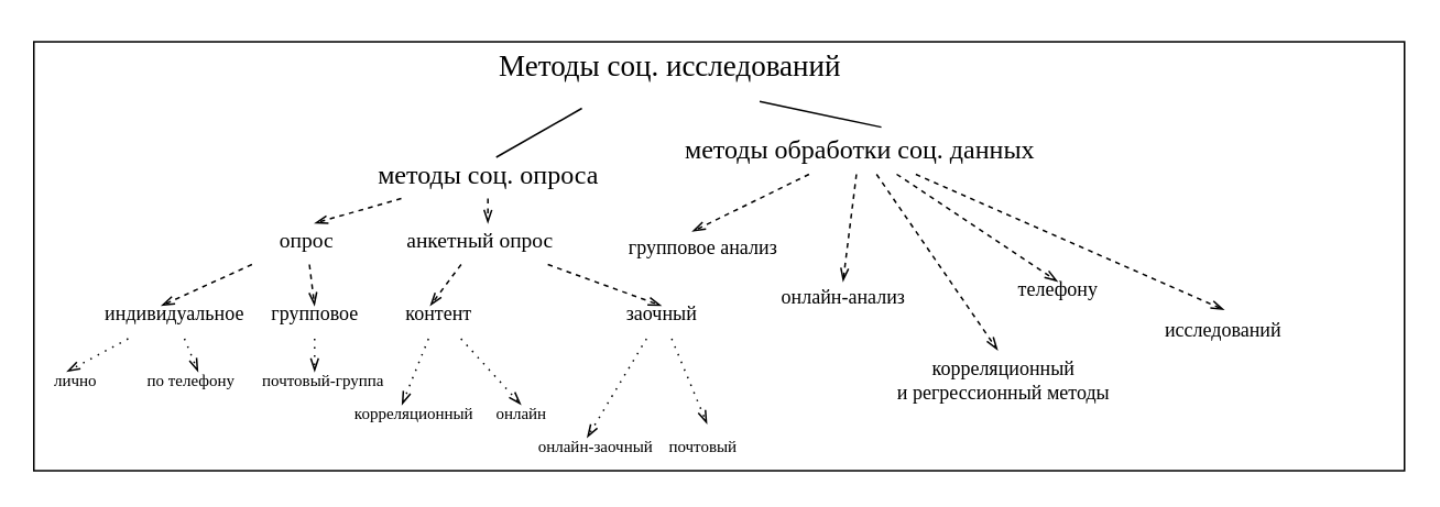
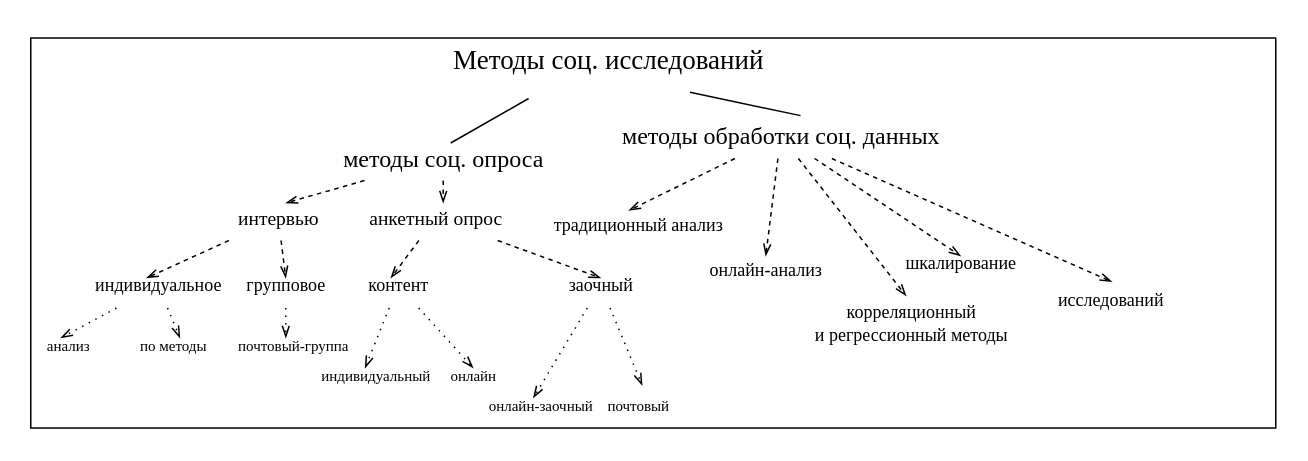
  <mxCell id="0" />
  <mxCell id="1" parent="0" />
  <mxCell id="2" value="" style="rounded=0;whiteSpace=wrap;html=1;fontFamily=Helvetica;fontSize=11;fontColor=default;" vertex="1" parent="1"><mxGeometry x="20" y="24.68" width="830" height="260" as="geometry" /></mxCell>
  <mxCell id="3" style="rounded=0;orthogonalLoop=1;jettySize=auto;html=1;endArrow=none;endFill=0;exitX=0.269;exitY=1.125;exitDx=0;exitDy=0;exitPerimeter=0;" edge="1" parent="1" source="4"><mxGeometry relative="1" as="geometry"><mxPoint x="408.39" y="75" as="sourcePoint" /><mxPoint x="300" y="94.68" as="targetPoint" /><Array as="points" /></mxGeometry></mxCell>
  <mxCell id="4" value="&lt;font style=&quot;font-size: 18px;&quot; face=&quot;Times New Roman&quot;&gt;Методы соц. исследований&lt;/font&gt;" style="text;html=1;align=center;verticalAlign=middle;resizable=0;points=[];autosize=1;strokeColor=none;fillColor=none;" vertex="1" parent="1"><mxGeometry x="290" y="20" width="230" height="40" as="geometry" /></mxCell>
  <mxCell id="5" value="&lt;font face=&quot;Times New Roman&quot;&gt;&lt;span style=&quot;font-size: 16px;&quot;&gt;методы соц. опроса&lt;/span&gt;&lt;/font&gt;" style="text;html=1;align=center;verticalAlign=middle;resizable=0;points=[];autosize=1;strokeColor=none;fillColor=none;" vertex="1" parent="1"><mxGeometry x="215" y="89.68" width="160" height="30" as="geometry" /></mxCell>
- <mxCell id="6" value="&lt;font style=&quot;font-size: 13px;&quot; face=&quot;Times New Roman&quot;&gt;опрос&lt;/font&gt;" style="text;html=1;align=center;verticalAlign=middle;resizable=0;points=[];autosize=1;strokeColor=none;fillColor=none;strokeWidth=0;" vertex="1" parent="1"><mxGeometry x="145" y="129.68" width="80" height="30" as="geometry" /></mxCell>
+ <mxCell id="6" value="&lt;font style=&quot;font-size: 13px;&quot; face=&quot;Times New Roman&quot;&gt;интервью&lt;/font&gt;" style="text;html=1;align=center;verticalAlign=middle;resizable=0;points=[];autosize=1;strokeColor=none;fillColor=none;strokeWidth=0;" vertex="1" parent="1"><mxGeometry x="145" y="129.68" width="80" height="30" as="geometry" /></mxCell>
  <mxCell id="7" style="rounded=0;orthogonalLoop=1;jettySize=auto;html=1;dashed=1;endArrow=openThin;endFill=0;" edge="1" parent="1" source="5"><mxGeometry relative="1" as="geometry"><mxPoint x="190" y="134.68" as="targetPoint" /></mxGeometry></mxCell>
  <mxCell id="8" value="&lt;font style=&quot;font-size: 13px;&quot; face=&quot;Times New Roman&quot;&gt;анкетный опрос&lt;/font&gt;" style="text;html=1;align=center;verticalAlign=middle;resizable=0;points=[];autosize=1;strokeColor=none;fillColor=none;strokeWidth=0;" vertex="1" parent="1"><mxGeometry x="235" y="129.68" width="110" height="30" as="geometry" /></mxCell>
  <mxCell id="9" style="edgeStyle=none;shape=connector;rounded=0;orthogonalLoop=1;jettySize=auto;html=1;entryX=0.545;entryY=0.167;entryDx=0;entryDy=0;entryPerimeter=0;dashed=1;labelBackgroundColor=default;strokeColor=default;align=center;verticalAlign=middle;fontFamily=Helvetica;fontSize=11;fontColor=default;endArrow=openThin;endFill=0;" edge="1" parent="1" source="5" target="8"><mxGeometry relative="1" as="geometry" /></mxCell>
  <mxCell id="10" value="&lt;font style=&quot;font-size: 16px;&quot; face=&quot;Times New Roman&quot;&gt;методы обработки соц. данных&lt;/font&gt;" style="text;html=1;align=center;verticalAlign=middle;resizable=0;points=[];autosize=1;strokeColor=none;fillColor=none;" vertex="1" parent="1"><mxGeometry x="400" y="75" width="240" height="30" as="geometry" /></mxCell>
  <mxCell id="11" style="edgeStyle=none;shape=connector;rounded=0;orthogonalLoop=1;jettySize=auto;html=1;labelBackgroundColor=default;strokeColor=default;align=center;verticalAlign=middle;fontFamily=Helvetica;fontSize=11;fontColor=default;endArrow=none;endFill=0;exitX=0.737;exitY=1.021;exitDx=0;exitDy=0;exitPerimeter=0;entryX=0.555;entryY=0.047;entryDx=0;entryDy=0;entryPerimeter=0;" edge="1" parent="1" source="4" target="10"><mxGeometry relative="1" as="geometry"><mxPoint x="605" y="185" as="targetPoint" /><mxPoint x="639.05" y="175" as="sourcePoint" /></mxGeometry></mxCell>
- <mxCell id="12" value="&lt;font style=&quot;font-size: 12px;&quot; face=&quot;Times New Roman&quot;&gt;групповое анализ&lt;/font&gt;" style="text;html=1;align=center;verticalAlign=middle;resizable=0;points=[];autosize=1;strokeColor=none;fillColor=none;strokeWidth=0;" vertex="1" parent="1"><mxGeometry x="355" y="134.68" width="140" height="30" as="geometry" /></mxCell>
+ <mxCell id="12" value="&lt;font style=&quot;font-size: 12px;&quot; face=&quot;Times New Roman&quot;&gt;традиционный анализ&lt;/font&gt;" style="text;html=1;align=center;verticalAlign=middle;resizable=0;points=[];autosize=1;strokeColor=none;fillColor=none;strokeWidth=0;" vertex="1" parent="1"><mxGeometry x="355" y="134.68" width="140" height="30" as="geometry" /></mxCell>
  <mxCell id="13" style="edgeStyle=none;shape=connector;rounded=0;orthogonalLoop=1;jettySize=auto;html=1;entryX=0.455;entryY=0.167;entryDx=0;entryDy=0;entryPerimeter=0;labelBackgroundColor=default;strokeColor=default;align=center;verticalAlign=middle;fontFamily=Helvetica;fontSize=11;fontColor=default;endArrow=openThin;endFill=0;dashed=1;" edge="1" parent="1" source="10" target="12"><mxGeometry relative="1" as="geometry" /></mxCell>
  <mxCell id="14" value="&lt;font style=&quot;font-size: 12px;&quot; face=&quot;Times New Roman&quot;&gt;индивидуальное&lt;/font&gt;" style="text;html=1;align=center;verticalAlign=middle;resizable=0;points=[];autosize=1;strokeColor=none;fillColor=none;strokeWidth=0;" vertex="1" parent="1"><mxGeometry x="50" y="174.68" width="110" height="30" as="geometry" /></mxCell>
  <mxCell id="15" style="edgeStyle=none;shape=connector;rounded=0;orthogonalLoop=1;jettySize=auto;html=1;entryX=0.429;entryY=0.333;entryDx=0;entryDy=0;entryPerimeter=0;labelBackgroundColor=default;strokeColor=default;align=center;verticalAlign=middle;fontFamily=Helvetica;fontSize=11;fontColor=default;endArrow=openThin;endFill=0;dashed=1;" edge="1" parent="1" source="6" target="14"><mxGeometry relative="1" as="geometry" /></mxCell>
  <mxCell id="16" value="&lt;font style=&quot;font-size: 12px;&quot; face=&quot;Times New Roman&quot;&gt;групповое&lt;/font&gt;" style="text;html=1;align=center;verticalAlign=middle;resizable=0;points=[];autosize=1;strokeColor=none;fillColor=none;strokeWidth=0;" vertex="1" parent="1"><mxGeometry x="150" y="174.68" width="80" height="30" as="geometry" /></mxCell>
  <mxCell id="17" style="edgeStyle=none;shape=connector;rounded=0;orthogonalLoop=1;jettySize=auto;html=1;entryX=0.5;entryY=0.333;entryDx=0;entryDy=0;entryPerimeter=0;labelBackgroundColor=default;strokeColor=default;align=center;verticalAlign=middle;fontFamily=Helvetica;fontSize=11;fontColor=default;endArrow=openThin;endFill=0;dashed=1;" edge="1" parent="1" source="6" target="16"><mxGeometry relative="1" as="geometry" /></mxCell>
- <mxCell id="18" value="&lt;font style=&quot;font-size: 10px;&quot; face=&quot;Times New Roman&quot;&gt;лично&lt;/font&gt;" style="text;html=1;align=center;verticalAlign=middle;resizable=0;points=[];autosize=1;strokeColor=none;fillColor=none;strokeWidth=0;" vertex="1" parent="1"><mxGeometry x="20" y="214.68" width="50" height="30" as="geometry" /></mxCell>
- <mxCell id="19" value="&lt;font style=&quot;font-size: 10px;&quot; face=&quot;Times New Roman&quot;&gt;по телефону&lt;/font&gt;" style="text;html=1;align=center;verticalAlign=middle;resizable=0;points=[];autosize=1;strokeColor=none;fillColor=none;strokeWidth=0;" vertex="1" parent="1"><mxGeometry x="75" y="214.68" width="80" height="30" as="geometry" /></mxCell>
+ <mxCell id="18" value="&lt;font style=&quot;font-size: 10px;&quot; face=&quot;Times New Roman&quot;&gt;анализ&lt;/font&gt;" style="text;html=1;align=center;verticalAlign=middle;resizable=0;points=[];autosize=1;strokeColor=none;fillColor=none;strokeWidth=0;" vertex="1" parent="1"><mxGeometry x="20" y="214.68" width="50" height="30" as="geometry" /></mxCell>
+ <mxCell id="19" value="&lt;font style=&quot;font-size: 10px;&quot; face=&quot;Times New Roman&quot;&gt;по методы&lt;/font&gt;" style="text;html=1;align=center;verticalAlign=middle;resizable=0;points=[];autosize=1;strokeColor=none;fillColor=none;strokeWidth=0;" vertex="1" parent="1"><mxGeometry x="75" y="214.68" width="80" height="30" as="geometry" /></mxCell>
  <mxCell id="20" style="edgeStyle=none;shape=connector;rounded=0;orthogonalLoop=1;jettySize=auto;html=1;entryX=0.4;entryY=0.333;entryDx=0;entryDy=0;entryPerimeter=0;labelBackgroundColor=default;strokeColor=default;align=center;verticalAlign=middle;fontFamily=Helvetica;fontSize=11;fontColor=default;endArrow=openThin;endFill=0;dashed=1;dashPattern=1 4;" edge="1" parent="1" source="14" target="18"><mxGeometry relative="1" as="geometry" /></mxCell>
  <mxCell id="21" style="edgeStyle=none;shape=connector;rounded=0;orthogonalLoop=1;jettySize=auto;html=1;entryX=0.556;entryY=0.333;entryDx=0;entryDy=0;entryPerimeter=0;labelBackgroundColor=default;strokeColor=default;align=center;verticalAlign=middle;fontFamily=Helvetica;fontSize=11;fontColor=default;endArrow=openThin;endFill=0;dashed=1;dashPattern=1 4;" edge="1" parent="1" source="14" target="19"><mxGeometry relative="1" as="geometry" /></mxCell>
  <mxCell id="22" value="&lt;font style=&quot;font-size: 10px;&quot; face=&quot;Times New Roman&quot;&gt;почтовый-группа&lt;/font&gt;" style="text;html=1;align=center;verticalAlign=middle;resizable=0;points=[];autosize=1;strokeColor=none;fillColor=none;strokeWidth=0;" vertex="1" parent="1"><mxGeometry x="155" y="214.68" width="80" height="30" as="geometry" /></mxCell>
  <mxCell id="23" style="edgeStyle=none;shape=connector;rounded=0;orthogonalLoop=1;jettySize=auto;html=1;entryX=0.438;entryY=0.333;entryDx=0;entryDy=0;entryPerimeter=0;labelBackgroundColor=default;strokeColor=default;align=center;verticalAlign=middle;fontFamily=Helvetica;fontSize=11;fontColor=default;endArrow=openThin;endFill=0;dashed=1;dashPattern=1 4;" edge="1" parent="1" source="16" target="22"><mxGeometry relative="1" as="geometry" /></mxCell>
  <mxCell id="24" value="&lt;font style=&quot;font-size: 12px;&quot; face=&quot;Times New Roman&quot;&gt;контент&lt;/font&gt;" style="text;html=1;align=center;verticalAlign=middle;resizable=0;points=[];autosize=1;strokeColor=none;fillColor=none;strokeWidth=0;" vertex="1" parent="1"><mxGeometry x="235" y="174.68" width="60" height="30" as="geometry" /></mxCell>
  <mxCell id="25" value="&lt;font style=&quot;font-size: 12px;&quot; face=&quot;Times New Roman&quot;&gt;заочный&lt;/font&gt;" style="text;html=1;align=center;verticalAlign=middle;resizable=0;points=[];autosize=1;strokeColor=none;fillColor=none;strokeWidth=0;" vertex="1" parent="1"><mxGeometry x="365" y="174.68" width="70" height="30" as="geometry" /></mxCell>
  <mxCell id="26" style="edgeStyle=none;shape=connector;rounded=0;orthogonalLoop=1;jettySize=auto;html=1;entryX=0.417;entryY=0.333;entryDx=0;entryDy=0;entryPerimeter=0;labelBackgroundColor=default;strokeColor=default;align=center;verticalAlign=middle;fontFamily=Helvetica;fontSize=11;fontColor=default;endArrow=openThin;endFill=0;dashed=1;" edge="1" parent="1" source="8" target="24"><mxGeometry relative="1" as="geometry" /></mxCell>
  <mxCell id="27" style="edgeStyle=none;shape=connector;rounded=0;orthogonalLoop=1;jettySize=auto;html=1;entryX=0.5;entryY=0.333;entryDx=0;entryDy=0;entryPerimeter=0;labelBackgroundColor=default;strokeColor=default;align=center;verticalAlign=middle;fontFamily=Helvetica;fontSize=11;fontColor=default;endArrow=openThin;endFill=0;dashed=1;" edge="1" parent="1" source="8" target="25"><mxGeometry relative="1" as="geometry" /></mxCell>
- <mxCell id="28" value="&lt;font style=&quot;font-size: 10px;&quot; face=&quot;Times New Roman&quot;&gt;корреляционный&lt;/font&gt;" style="text;html=1;align=center;verticalAlign=middle;resizable=0;points=[];autosize=1;strokeColor=none;fillColor=none;strokeWidth=0;" vertex="1" parent="1"><mxGeometry x="200" y="234.68" width="100" height="30" as="geometry" /></mxCell>
+ <mxCell id="28" value="&lt;font style=&quot;font-size: 10px;&quot; face=&quot;Times New Roman&quot;&gt;индивидуальный&lt;/font&gt;" style="text;html=1;align=center;verticalAlign=middle;resizable=0;points=[];autosize=1;strokeColor=none;fillColor=none;strokeWidth=0;" vertex="1" parent="1"><mxGeometry x="200" y="234.68" width="100" height="30" as="geometry" /></mxCell>
  <mxCell id="29" style="edgeStyle=none;shape=connector;rounded=0;orthogonalLoop=1;jettySize=auto;html=1;entryX=0.429;entryY=0.333;entryDx=0;entryDy=0;entryPerimeter=0;labelBackgroundColor=default;strokeColor=default;align=center;verticalAlign=middle;fontFamily=Helvetica;fontSize=11;fontColor=default;endArrow=openThin;endFill=0;dashed=1;dashPattern=1 4;" edge="1" parent="1" source="24" target="28"><mxGeometry relative="1" as="geometry"><mxPoint x="282" y="244.68" as="sourcePoint" /></mxGeometry></mxCell>
  <mxCell id="30" value="&lt;font style=&quot;font-size: 10px;&quot; face=&quot;Times New Roman&quot;&gt;онлайн&lt;/font&gt;" style="text;html=1;align=center;verticalAlign=middle;resizable=0;points=[];autosize=1;strokeColor=none;fillColor=none;strokeWidth=0;" vertex="1" parent="1"><mxGeometry x="280" y="234.68" width="70" height="30" as="geometry" /></mxCell>
  <mxCell id="31" style="edgeStyle=none;shape=connector;rounded=0;orthogonalLoop=1;jettySize=auto;html=1;entryX=0.5;entryY=0.333;entryDx=0;entryDy=0;entryPerimeter=0;labelBackgroundColor=default;strokeColor=default;align=center;verticalAlign=middle;fontFamily=Helvetica;fontSize=11;fontColor=default;endArrow=openThin;endFill=0;dashed=1;dashPattern=1 4;" edge="1" parent="1" source="24" target="30"><mxGeometry relative="1" as="geometry"><mxPoint x="317" y="244.68" as="sourcePoint" /></mxGeometry></mxCell>
  <mxCell id="32" value="&lt;font style=&quot;font-size: 10px;&quot; face=&quot;Times New Roman&quot;&gt;почтовый&lt;/font&gt;" style="text;html=1;align=center;verticalAlign=middle;resizable=0;points=[];autosize=1;strokeColor=none;fillColor=none;strokeWidth=0;" vertex="1" parent="1"><mxGeometry x="395" y="254.68" width="60" height="30" as="geometry" /></mxCell>
  <mxCell id="33" value="&lt;font style=&quot;font-size: 10px;&quot; face=&quot;Times New Roman&quot;&gt;онлайн-заочный&lt;/font&gt;" style="text;html=1;align=center;verticalAlign=middle;resizable=0;points=[];autosize=1;strokeColor=none;fillColor=none;strokeWidth=0;" vertex="1" parent="1"><mxGeometry x="320" y="254.68" width="80" height="30" as="geometry" /></mxCell>
  <mxCell id="34" style="edgeStyle=none;shape=connector;rounded=0;orthogonalLoop=1;jettySize=auto;html=1;labelBackgroundColor=default;strokeColor=default;align=center;verticalAlign=middle;fontFamily=Helvetica;fontSize=11;fontColor=default;endArrow=openThin;endFill=0;dashed=1;dashPattern=1 4;entryX=0.544;entryY=0.053;entryDx=0;entryDy=0;entryPerimeter=0;" edge="1" parent="1" source="25" target="32"><mxGeometry relative="1" as="geometry"><mxPoint x="410" y="264.68" as="targetPoint" /></mxGeometry></mxCell>
  <mxCell id="35" style="edgeStyle=none;shape=connector;rounded=0;orthogonalLoop=1;jettySize=auto;html=1;entryX=0.438;entryY=0.333;entryDx=0;entryDy=0;entryPerimeter=0;labelBackgroundColor=default;strokeColor=default;align=center;verticalAlign=middle;fontFamily=Helvetica;fontSize=11;fontColor=default;endArrow=openThin;endFill=0;dashed=1;dashPattern=1 4;" edge="1" parent="1" source="25" target="33"><mxGeometry relative="1" as="geometry" /></mxCell>
  <mxCell id="36" value="&lt;font style=&quot;font-size: 12px;&quot; face=&quot;Times New Roman&quot;&gt;онлайн-анализ&lt;/font&gt;" style="text;html=1;align=center;verticalAlign=middle;resizable=0;points=[];autosize=1;strokeColor=none;fillColor=none;strokeWidth=0;" vertex="1" parent="1"><mxGeometry x="460" y="164.68" width="100" height="30" as="geometry" /></mxCell>
  <mxCell id="37" style="edgeStyle=none;shape=connector;rounded=0;orthogonalLoop=1;jettySize=auto;html=1;entryX=0.5;entryY=0.177;entryDx=0;entryDy=0;entryPerimeter=0;labelBackgroundColor=default;strokeColor=default;align=center;verticalAlign=middle;fontFamily=Helvetica;fontSize=11;fontColor=default;endArrow=openThin;endFill=0;dashed=1;" edge="1" parent="1" source="10" target="36"><mxGeometry relative="1" as="geometry" /></mxCell>
- <mxCell id="38" value="&lt;font style=&quot;font-size: 12px;&quot; face=&quot;Times New Roman&quot;&gt;телефону&lt;/font&gt;" style="text;html=1;align=center;verticalAlign=middle;resizable=0;points=[];autosize=1;strokeColor=none;fillColor=none;strokeWidth=0;" vertex="1" parent="1"><mxGeometry x="590" y="159.68" width="100" height="30" as="geometry" /></mxCell>
+ <mxCell id="38" value="&lt;font style=&quot;font-size: 12px;&quot; face=&quot;Times New Roman&quot;&gt;шкалирование&lt;/font&gt;" style="text;html=1;align=center;verticalAlign=middle;resizable=0;points=[];autosize=1;strokeColor=none;fillColor=none;strokeWidth=0;" vertex="1" parent="1"><mxGeometry x="590" y="159.68" width="100" height="30" as="geometry" /></mxCell>
  <mxCell id="39" style="edgeStyle=none;shape=connector;rounded=0;orthogonalLoop=1;jettySize=auto;html=1;entryX=0.5;entryY=0.344;entryDx=0;entryDy=0;entryPerimeter=0;labelBackgroundColor=default;strokeColor=default;align=center;verticalAlign=middle;fontFamily=Helvetica;fontSize=11;fontColor=default;endArrow=openThin;endFill=0;dashed=1;" edge="1" parent="1" source="10" target="38"><mxGeometry relative="1" as="geometry" /></mxCell>
  <mxCell id="40" value="&lt;font style=&quot;font-size: 12px;&quot; face=&quot;Times New Roman&quot;&gt;исследований&lt;/font&gt;" style="text;html=1;align=center;verticalAlign=middle;resizable=0;points=[];autosize=1;strokeColor=none;fillColor=none;strokeWidth=0;" vertex="1" parent="1"><mxGeometry x="690" y="184.68" width="100" height="30" as="geometry" /></mxCell>
  <mxCell id="41" style="edgeStyle=none;shape=connector;rounded=0;orthogonalLoop=1;jettySize=auto;html=1;entryX=0.508;entryY=0.084;entryDx=0;entryDy=0;entryPerimeter=0;labelBackgroundColor=default;strokeColor=default;align=center;verticalAlign=middle;fontFamily=Helvetica;fontSize=11;fontColor=default;endArrow=openThin;endFill=0;dashed=1;" edge="1" parent="1" source="10" target="40"><mxGeometry relative="1" as="geometry" /></mxCell>
- <mxCell id="42" value="&lt;font style=&quot;font-size: 12px;&quot; face=&quot;Times New Roman&quot;&gt;корреляционный &lt;br&gt;и регрессионный методы&lt;/font&gt;" style="text;html=1;align=center;verticalAlign=middle;resizable=0;points=[];autosize=1;strokeColor=none;fillColor=none;strokeWidth=0;" vertex="1" parent="1"><mxGeometry x="531.97" y="209.68" width="150" height="40" as="geometry" /></mxCell>
+ <mxCell id="42" value="&lt;font style=&quot;font-size: 12px;&quot; face=&quot;Times New Roman&quot;&gt;корреляционный &lt;br&gt;и регрессионный методы&lt;/font&gt;" style="text;html=1;align=center;verticalAlign=middle;resizable=0;points=[];autosize=1;strokeColor=none;fillColor=none;strokeWidth=0;" vertex="1" parent="1"><mxGeometry x="531.97" y="194.68" width="150" height="40" as="geometry" /></mxCell>
  <mxCell id="43" style="edgeStyle=none;shape=connector;rounded=0;orthogonalLoop=1;jettySize=auto;html=1;entryX=0.478;entryY=0.05;entryDx=0;entryDy=0;entryPerimeter=0;labelBackgroundColor=default;strokeColor=default;align=center;verticalAlign=middle;fontFamily=Helvetica;fontSize=11;fontColor=default;endArrow=openThin;endFill=0;dashed=1;" edge="1" parent="1" source="10" target="42"><mxGeometry relative="1" as="geometry" /></mxCell>
